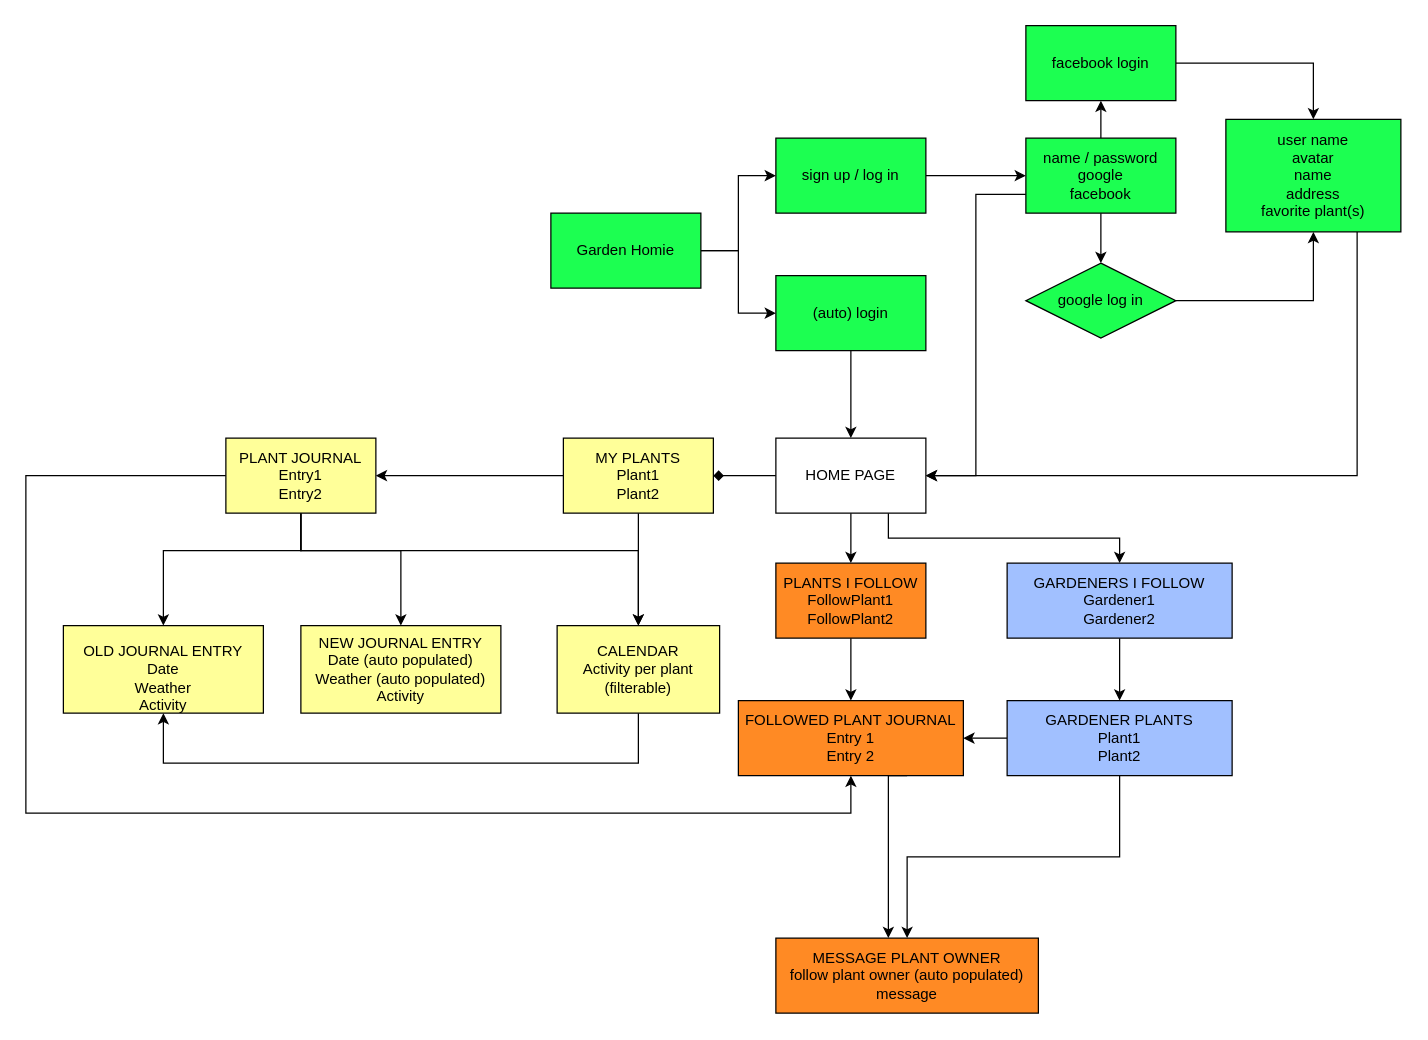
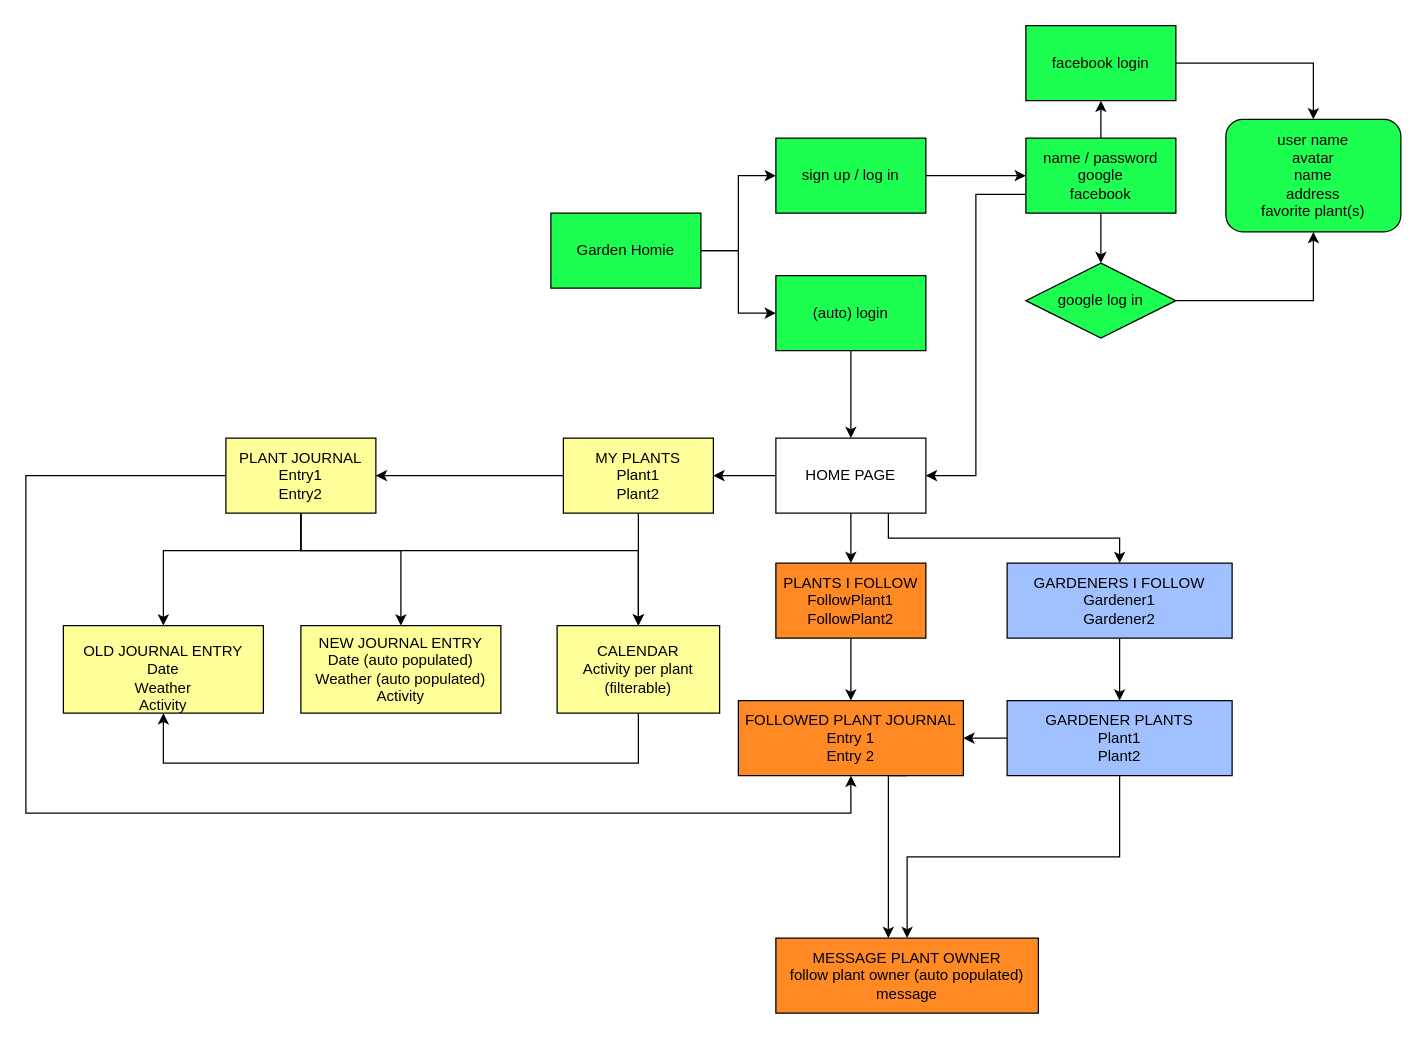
  <mxCell id="0" />
  <mxCell id="1" parent="0" />
  <mxCell id="2" value="" style="edgeStyle=orthogonalEdgeStyle;rounded=0;orthogonalLoop=1;jettySize=auto;html=1;" edge="1" parent="1" source="3" target="34"><mxGeometry relative="1" as="geometry" /></mxCell>
  <mxCell id="3" value="(auto) login" style="rounded=0;whiteSpace=wrap;html=1;fillColor=#1CFF51;" vertex="1" parent="1"><mxGeometry x="620" y="220" width="120" height="60" as="geometry" /></mxCell>
  <mxCell id="4" value="" style="edgeStyle=orthogonalEdgeStyle;rounded=0;orthogonalLoop=1;jettySize=auto;html=1;" edge="1" parent="1" source="5" target="9"><mxGeometry relative="1" as="geometry" /></mxCell>
  <mxCell id="5" value="sign up / log in" style="rounded=0;whiteSpace=wrap;html=1;fillColor=#1CFF51;" vertex="1" parent="1"><mxGeometry x="620" y="110" width="120" height="60" as="geometry" /></mxCell>
  <mxCell id="6" value="" style="edgeStyle=orthogonalEdgeStyle;rounded=0;orthogonalLoop=1;jettySize=auto;html=1;" edge="1" parent="1" source="9" target="13"><mxGeometry relative="1" as="geometry" /></mxCell>
  <mxCell id="7" value="" style="edgeStyle=orthogonalEdgeStyle;rounded=0;orthogonalLoop=1;jettySize=auto;html=1;" edge="1" parent="1" source="9" target="11"><mxGeometry relative="1" as="geometry" /></mxCell>
  <mxCell id="8" style="edgeStyle=orthogonalEdgeStyle;rounded=0;orthogonalLoop=1;jettySize=auto;html=1;exitX=0;exitY=0.75;exitDx=0;exitDy=0;entryX=1;entryY=0.5;entryDx=0;entryDy=0;" edge="1" parent="1" source="9" target="34"><mxGeometry relative="1" as="geometry" /></mxCell>
  <mxCell id="9" value="&lt;div&gt;name / password &lt;br&gt;&lt;/div&gt;&lt;div&gt;google&lt;/div&gt;&lt;div&gt;facebook&lt;br&gt;&lt;/div&gt;" style="rounded=0;whiteSpace=wrap;html=1;fillColor=#1CFF51;" vertex="1" parent="1"><mxGeometry x="820" y="110" width="120" height="60" as="geometry" /></mxCell>
  <mxCell id="10" style="edgeStyle=orthogonalEdgeStyle;rounded=0;orthogonalLoop=1;jettySize=auto;html=1;exitX=1;exitY=0.5;exitDx=0;exitDy=0;entryX=0.5;entryY=1;entryDx=0;entryDy=0;" edge="1" parent="1" source="11" target="15"><mxGeometry relative="1" as="geometry" /></mxCell>
  <mxCell id="11" value="google log in" style="rhombus;whiteSpace=wrap;html=1;fillColor=#1CFF51;" vertex="1" parent="1"><mxGeometry x="820" y="210" width="120" height="60" as="geometry" /></mxCell>
  <mxCell id="12" style="edgeStyle=orthogonalEdgeStyle;rounded=0;orthogonalLoop=1;jettySize=auto;html=1;exitX=1;exitY=0.5;exitDx=0;exitDy=0;entryX=0.5;entryY=0;entryDx=0;entryDy=0;" edge="1" parent="1" source="13" target="15"><mxGeometry relative="1" as="geometry" /></mxCell>
  <mxCell id="13" value="facebook login" style="rounded=0;whiteSpace=wrap;html=1;fillColor=#1CFF51;" vertex="1" parent="1"><mxGeometry x="820" y="20" width="120" height="60" as="geometry" /></mxCell>
- <mxCell id="14" style="edgeStyle=orthogonalEdgeStyle;rounded=0;orthogonalLoop=1;jettySize=auto;html=1;exitX=0.75;exitY=1;exitDx=0;exitDy=0;entryX=1;entryY=0.5;entryDx=0;entryDy=0;" edge="1" parent="1" source="15" target="34"><mxGeometry relative="1" as="geometry" /></mxCell>
- <mxCell id="15" value="&lt;div&gt;user name&lt;/div&gt;&lt;div&gt;avatar&lt;br&gt;&lt;/div&gt;&lt;div&gt;name&lt;/div&gt;&lt;div&gt;address&lt;/div&gt;&lt;div&gt;favorite plant(s)&lt;/div&gt;" style="rounded=0;whiteSpace=wrap;html=1;fillColor=#1CFF51;" vertex="1" parent="1"><mxGeometry x="980" y="95" width="140" height="90" as="geometry" /></mxCell>
+ <mxCell id="15" value="&lt;div&gt;user name&lt;/div&gt;&lt;div&gt;avatar&lt;br&gt;&lt;/div&gt;&lt;div&gt;name&lt;/div&gt;&lt;div&gt;address&lt;/div&gt;&lt;div&gt;favorite plant(s)&lt;/div&gt;" style="whiteSpace=wrap;html=1;fillColor=#1CFF51;rounded=1;" vertex="1" parent="1"><mxGeometry x="980" y="95" width="140" height="90" as="geometry" /></mxCell>
  <mxCell id="16" value="" style="edgeStyle=orthogonalEdgeStyle;rounded=0;orthogonalLoop=1;jettySize=auto;html=1;" edge="1" parent="1" source="18" target="3"><mxGeometry relative="1" as="geometry" /></mxCell>
  <mxCell id="17" style="edgeStyle=orthogonalEdgeStyle;rounded=0;orthogonalLoop=1;jettySize=auto;html=1;exitX=1;exitY=0.5;exitDx=0;exitDy=0;entryX=0;entryY=0.5;entryDx=0;entryDy=0;" edge="1" parent="1" source="18" target="5"><mxGeometry relative="1" as="geometry" /></mxCell>
  <mxCell id="18" value="Garden Homie" style="rounded=0;whiteSpace=wrap;html=1;fillColor=#1CFF51;" vertex="1" parent="1"><mxGeometry x="440" y="170" width="120" height="60" as="geometry" /></mxCell>
  <mxCell id="19" value="" style="edgeStyle=orthogonalEdgeStyle;rounded=0;orthogonalLoop=1;jettySize=auto;html=1;" edge="1" parent="1" source="21" target="26"><mxGeometry relative="1" as="geometry" /></mxCell>
  <mxCell id="20" style="edgeStyle=orthogonalEdgeStyle;rounded=0;orthogonalLoop=1;jettySize=auto;html=1;exitX=0.5;exitY=1;exitDx=0;exitDy=0;entryX=0.5;entryY=0;entryDx=0;entryDy=0;" edge="1" parent="1" source="21" target="30"><mxGeometry relative="1" as="geometry" /></mxCell>
  <mxCell id="21" value="&lt;div&gt;MY PLANTS&lt;/div&gt;&lt;div&gt;Plant1&lt;/div&gt;&lt;div&gt;Plant2&lt;br&gt;&lt;/div&gt;" style="rounded=0;whiteSpace=wrap;html=1;fillColor=#FFFF99;" vertex="1" parent="1"><mxGeometry x="450" y="350" width="120" height="60" as="geometry" /></mxCell>
  <mxCell id="22" value="" style="edgeStyle=orthogonalEdgeStyle;rounded=0;orthogonalLoop=1;jettySize=auto;html=1;" edge="1" parent="1" source="26" target="27"><mxGeometry relative="1" as="geometry"><Array as="points"><mxPoint x="240" y="440" /><mxPoint x="130" y="440" /></Array></mxGeometry></mxCell>
  <mxCell id="23" style="edgeStyle=orthogonalEdgeStyle;rounded=0;orthogonalLoop=1;jettySize=auto;html=1;exitX=0.5;exitY=1;exitDx=0;exitDy=0;entryX=0.5;entryY=0;entryDx=0;entryDy=0;" edge="1" parent="1" source="26" target="28"><mxGeometry relative="1" as="geometry"><Array as="points"><mxPoint x="240" y="440" /><mxPoint x="320" y="440" /></Array></mxGeometry></mxCell>
  <mxCell id="24" style="edgeStyle=orthogonalEdgeStyle;rounded=0;orthogonalLoop=1;jettySize=auto;html=1;exitX=0.5;exitY=1;exitDx=0;exitDy=0;" edge="1" parent="1" source="26" target="30"><mxGeometry relative="1" as="geometry"><Array as="points"><mxPoint x="240" y="440" /><mxPoint x="510" y="440" /></Array></mxGeometry></mxCell>
  <mxCell id="25" style="edgeStyle=orthogonalEdgeStyle;rounded=0;orthogonalLoop=1;jettySize=auto;html=1;exitX=0;exitY=0.5;exitDx=0;exitDy=0;entryX=0.5;entryY=1;entryDx=0;entryDy=0;" edge="1" parent="1" source="26" target="38"><mxGeometry relative="1" as="geometry"><Array as="points"><mxPoint x="20" y="380" /><mxPoint x="20" y="650" /><mxPoint x="680" y="650" /></Array></mxGeometry></mxCell>
  <mxCell id="26" value="&lt;div&gt;PLANT JOURNAL&lt;/div&gt;&lt;div&gt;Entry1&lt;/div&gt;&lt;div&gt;Entry2&lt;br&gt;&lt;/div&gt;" style="rounded=0;whiteSpace=wrap;html=1;fillColor=#FFFF99;" vertex="1" parent="1"><mxGeometry x="180" y="350" width="120" height="60" as="geometry" /></mxCell>
  <mxCell id="27" value="&amp;nbsp;&lt;br&gt;&lt;div&gt;OLD JOURNAL ENTRY&lt;br&gt;&lt;/div&gt;&lt;div&gt;Date&lt;/div&gt;&lt;div&gt;Weather&lt;/div&gt;&lt;div&gt;Activity&lt;br&gt;&lt;/div&gt;" style="rounded=0;whiteSpace=wrap;html=1;fillColor=#FFFF99;" vertex="1" parent="1"><mxGeometry x="50" y="500" width="160" height="70" as="geometry" /></mxCell>
  <mxCell id="28" value="&lt;div&gt;NEW JOURNAL ENTRY&lt;/div&gt;&lt;div&gt;Date (auto populated)&lt;br&gt;&lt;/div&gt;&lt;div&gt;Weather (auto populated)&lt;/div&gt;&lt;div&gt;Activity&lt;br&gt;&lt;/div&gt;" style="rounded=0;whiteSpace=wrap;html=1;fillColor=#FFFF99;" vertex="1" parent="1"><mxGeometry x="240" y="500" width="160" height="70" as="geometry" /></mxCell>
  <mxCell id="29" style="edgeStyle=orthogonalEdgeStyle;rounded=0;orthogonalLoop=1;jettySize=auto;html=1;entryX=0.5;entryY=1;entryDx=0;entryDy=0;" edge="1" parent="1" source="30" target="27"><mxGeometry relative="1" as="geometry"><Array as="points"><mxPoint x="510" y="610" /><mxPoint x="130" y="610" /></Array></mxGeometry></mxCell>
  <mxCell id="30" value="&lt;div&gt;CALENDAR&lt;br&gt;&lt;/div&gt;&lt;div&gt;Activity per plant (filterable)&lt;br&gt;&lt;/div&gt;" style="rounded=0;whiteSpace=wrap;html=1;fillColor=#FFFF99;" vertex="1" parent="1"><mxGeometry x="445" y="500" width="130" height="70" as="geometry" /></mxCell>
- <mxCell id="31" value="" style="edgeStyle=orthogonalEdgeStyle;rounded=0;orthogonalLoop=1;jettySize=auto;html=1;endArrow=diamond;" edge="1" parent="1" source="34" target="21"><mxGeometry relative="1" as="geometry" /></mxCell>
+ <mxCell id="31" value="" style="edgeStyle=orthogonalEdgeStyle;rounded=0;orthogonalLoop=1;jettySize=auto;html=1;" edge="1" parent="1" source="34" target="21"><mxGeometry relative="1" as="geometry" /></mxCell>
  <mxCell id="32" style="edgeStyle=orthogonalEdgeStyle;rounded=0;orthogonalLoop=1;jettySize=auto;html=1;exitX=0.5;exitY=1;exitDx=0;exitDy=0;entryX=0.5;entryY=0;entryDx=0;entryDy=0;" edge="1" parent="1" source="34" target="36"><mxGeometry relative="1" as="geometry" /></mxCell>
  <mxCell id="33" style="edgeStyle=orthogonalEdgeStyle;rounded=0;orthogonalLoop=1;jettySize=auto;html=1;exitX=0.75;exitY=1;exitDx=0;exitDy=0;" edge="1" parent="1" source="34" target="41"><mxGeometry relative="1" as="geometry" /></mxCell>
  <mxCell id="34" value="HOME PAGE" style="rounded=0;whiteSpace=wrap;html=1;fillColor=#FFFFFF;" vertex="1" parent="1"><mxGeometry x="620" y="350" width="120" height="60" as="geometry" /></mxCell>
  <mxCell id="35" style="edgeStyle=orthogonalEdgeStyle;rounded=0;orthogonalLoop=1;jettySize=auto;html=1;exitX=0.5;exitY=1;exitDx=0;exitDy=0;" edge="1" parent="1" source="36" target="38"><mxGeometry relative="1" as="geometry" /></mxCell>
  <mxCell id="36" value="&lt;div&gt;PLANTS I FOLLOW&lt;/div&gt;&lt;div&gt;FollowPlant1&lt;/div&gt;&lt;div&gt;FollowPlant2&lt;br&gt;&lt;/div&gt;" style="rounded=0;whiteSpace=wrap;html=1;fillColor=#FF8A24;" vertex="1" parent="1"><mxGeometry x="620" y="450" width="120" height="60" as="geometry" /></mxCell>
  <mxCell id="37" style="edgeStyle=orthogonalEdgeStyle;rounded=0;orthogonalLoop=1;jettySize=auto;html=1;exitX=0.75;exitY=1;exitDx=0;exitDy=0;" edge="1" parent="1" source="38" target="39"><mxGeometry relative="1" as="geometry"><Array as="points"><mxPoint x="710" y="620" /></Array></mxGeometry></mxCell>
  <mxCell id="38" value="&lt;div&gt;FOLLOWED PLANT JOURNAL&lt;/div&gt;&lt;div&gt;Entry 1&lt;/div&gt;&lt;div&gt;Entry 2&lt;br&gt;&lt;/div&gt;" style="rounded=0;whiteSpace=wrap;html=1;fillColor=#FF8A24;" vertex="1" parent="1"><mxGeometry x="590" y="560" width="180" height="60" as="geometry" /></mxCell>
  <mxCell id="39" value="&lt;div&gt;MESSAGE PLANT OWNER&lt;br&gt;&lt;/div&gt;&lt;div&gt;follow plant owner (auto populated)&lt;br&gt;&lt;/div&gt;&lt;div&gt;message&lt;br&gt;&lt;/div&gt;" style="rounded=0;whiteSpace=wrap;html=1;fillColor=#FF8A24;" vertex="1" parent="1"><mxGeometry x="620" y="750" width="210" height="60" as="geometry" /></mxCell>
  <mxCell id="40" value="" style="edgeStyle=orthogonalEdgeStyle;rounded=0;orthogonalLoop=1;jettySize=auto;html=1;" edge="1" parent="1" source="41" target="44"><mxGeometry relative="1" as="geometry" /></mxCell>
  <mxCell id="41" value="&lt;div&gt;GARDENERS I FOLLOW&lt;/div&gt;&lt;div&gt;Gardener1&lt;/div&gt;&lt;div&gt;Gardener2&lt;br&gt;&lt;/div&gt;" style="rounded=0;whiteSpace=wrap;html=1;fillColor=#A1C0FF;" vertex="1" parent="1"><mxGeometry x="805" y="450" width="180" height="60" as="geometry" /></mxCell>
  <mxCell id="42" style="edgeStyle=orthogonalEdgeStyle;rounded=0;orthogonalLoop=1;jettySize=auto;html=1;" edge="1" parent="1" source="44" target="39"><mxGeometry relative="1" as="geometry" /></mxCell>
  <mxCell id="43" value="" style="edgeStyle=orthogonalEdgeStyle;rounded=0;orthogonalLoop=1;jettySize=auto;html=1;" edge="1" parent="1" source="44" target="38"><mxGeometry relative="1" as="geometry" /></mxCell>
  <mxCell id="44" value="&lt;div&gt;GARDENER PLANTS&lt;/div&gt;&lt;div&gt;Plant1&lt;/div&gt;&lt;div&gt;Plant2&lt;br&gt;&lt;/div&gt;" style="rounded=0;whiteSpace=wrap;html=1;fillColor=#A1C0FF;" vertex="1" parent="1"><mxGeometry x="805" y="560" width="180" height="60" as="geometry" /></mxCell>
